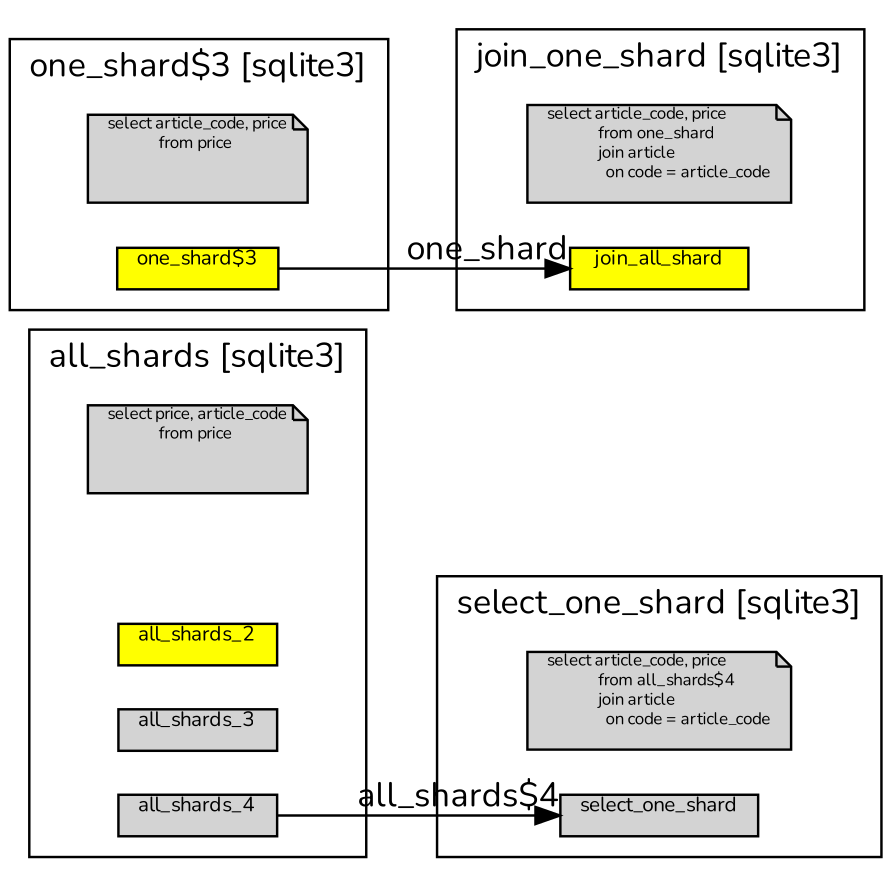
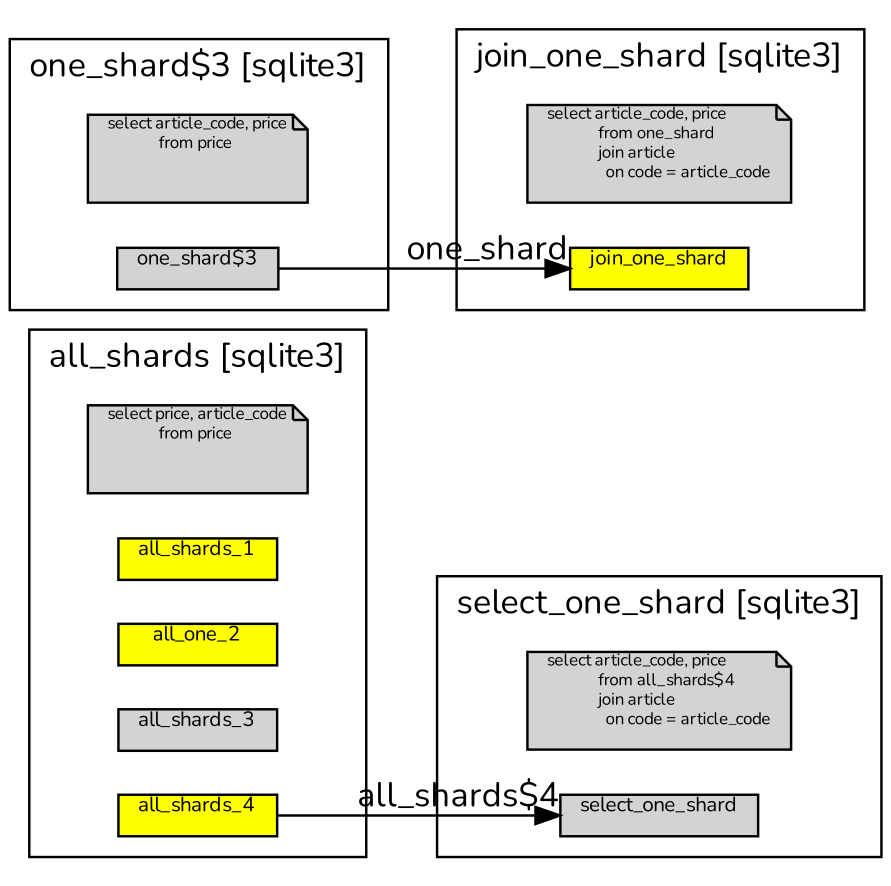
  digraph {
    fontname=Nunito
    rankdir=LR
    splines=true
    node [fontname=Nunito fontsize=8.5 labelloc=t shape=box style=filled fillcolor=yellow]
    edge [fontname=Nunito]
    "select price, article_code\l              from price\l" [fontsize=7.0 shape=note fillcolor=""]
-   n3 [height=0.2 label=all_shards_2]
+   n2 [height=0.2 label=all_shards_1]
+   n3 [height=0.2 label=all_one_2]
    n4 [fillcolor=lightgrey height=0.2 label=all_shards_3]
-   n5 [fillcolor=lightgrey height=0.2 label=all_shards_4]
+   n5 [height=0.2 label=all_shards_4]
    "select article_code, price\l              from price\l" [fontsize=7.0 shape=note fillcolor=""]
-   n7 [height=0.2 label="one_shard$3"]
+   n7 [fillcolor=lightgrey height=0.2 label="one_shard$3"]
    "select article_code, price\l              from one_shard\l              join article\l                on code = article_code\l" [fontsize=7.0 shape=note fillcolor=""]
-   n9 [height=0.2 label=join_all_shard]
+   n9 [height=0.2 label=join_one_shard]
    "select article_code, price\l              from all_shards$4\l              join article\l                on code = article_code\l" [fontsize=7.0 shape=note fillcolor=""]
    n11 [fillcolor=lightgrey height=0.2 label=select_one_shard]
    subgraph cluster_1 {
      label="all_shards [sqlite3]"
      "select price, article_code\l              from price\l"
+     n2
      n3
      n4
      n5
    }
    subgraph cluster_2 {
      label="one_shard$3 [sqlite3]"
      "select article_code, price\l              from price\l"
      n7
    }
    subgraph cluster_3 {
      label="join_one_shard [sqlite3]"
      "select article_code, price\l              from one_shard\l              join article\l                on code = article_code\l"
      n9
    }
    subgraph cluster_4 {
      label="select_one_shard [sqlite3]"
      "select article_code, price\l              from all_shards$4\l              join article\l                on code = article_code\l"
      n11
    }
    n5 -> n11 [headlabel="all_shards$4"]
    n7 -> n9 [headlabel=one_shard]
  }
